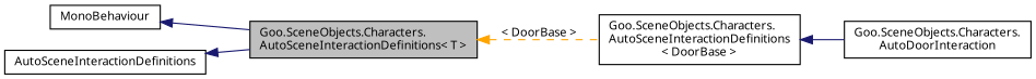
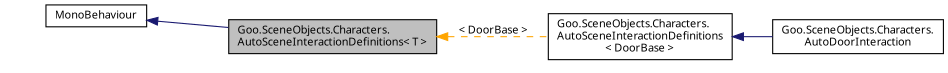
  digraph {
    rankdir=LR
    node [color=black fillcolor=white fontname=Calibrii fontsize=10 shape=record style=filled]
    edge [color=midnightblue dir=back fontname=Calibrii fontsize=10 labelfontname=Calibrii labelfontsize=10 style=solid]
    n1 [fillcolor=grey75 fontcolor=black height=0.2 label="Goo.SceneObjects.Characters.\lAutoSceneInteractionDefinitions\< T \>" width=0.4]
    n2 [height=0.2 label="Goo.SceneObjects.Characters.\lAutoSceneInteractionDefinitions\l\< DoorBase \>" width=0.4]
    n3 [height=0.2 label=MonoBehaviour width=0.4]
-   n4 [height=0.2 label=AutoSceneInteractionDefinitions width=0.4]
    n5 [height=0.2 label="Goo.SceneObjects.Characters.\lAutoDoorInteraction" width=0.4]
    n1 -> n2 [color=orange label=" \< DoorBase \>" style=dashed]
    n2 -> n5
    n3 -> n1
-   n4 -> n1
  }
